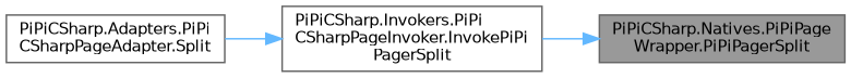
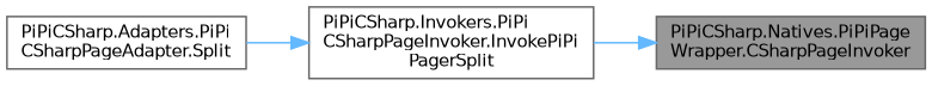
  digraph {
    rankdir=RL
    node [color=grey40 fillcolor=white fontname=Helvetica fontsize=10 shape=box style=filled]
    edge [color=steelblue1 dir=back fontname=Helvetica fontsize=10 labelfontname=Helvetica labelfontsize=10 style=solid]
-   n1 [color=gray40 fillcolor=grey60 fontcolor=black height=0.2 label="PiPiCSharp.Natives.PiPiPage\lWrapper.PiPiPagerSplit" width=0.4]
+   n1 [color=gray40 fillcolor=grey60 fontcolor=black height=0.2 label="PiPiCSharp.Natives.PiPiPage\lWrapper.CSharpPageInvoker" width=0.4]
    n2 [height=0.2 label="PiPiCSharp.Invokers.PiPi\lCSharpPageInvoker.InvokePiPi\lPagerSplit" width=0.4]
    n3 [height=0.2 label="PiPiCSharp.Adapters.PiPi\lCSharpPageAdapter.Split" width=0.4]
    n1 -> n2
    n2 -> n3
  }
